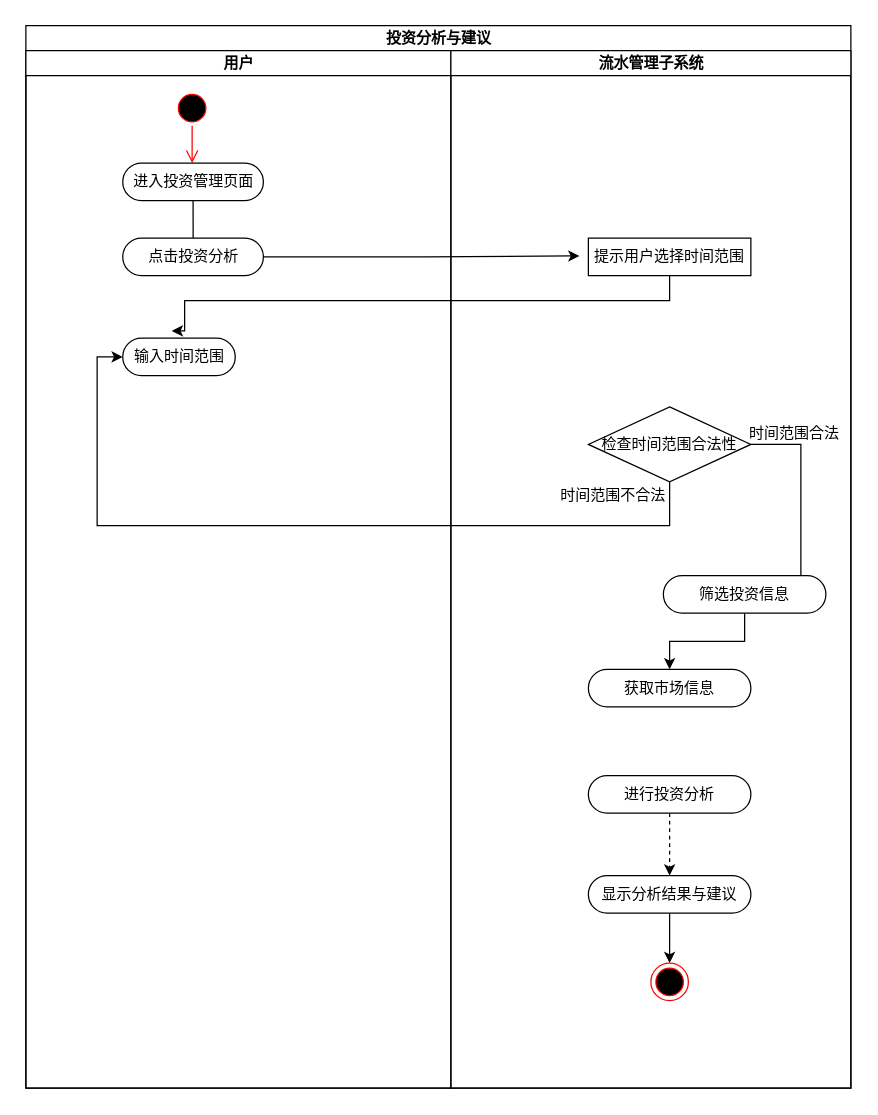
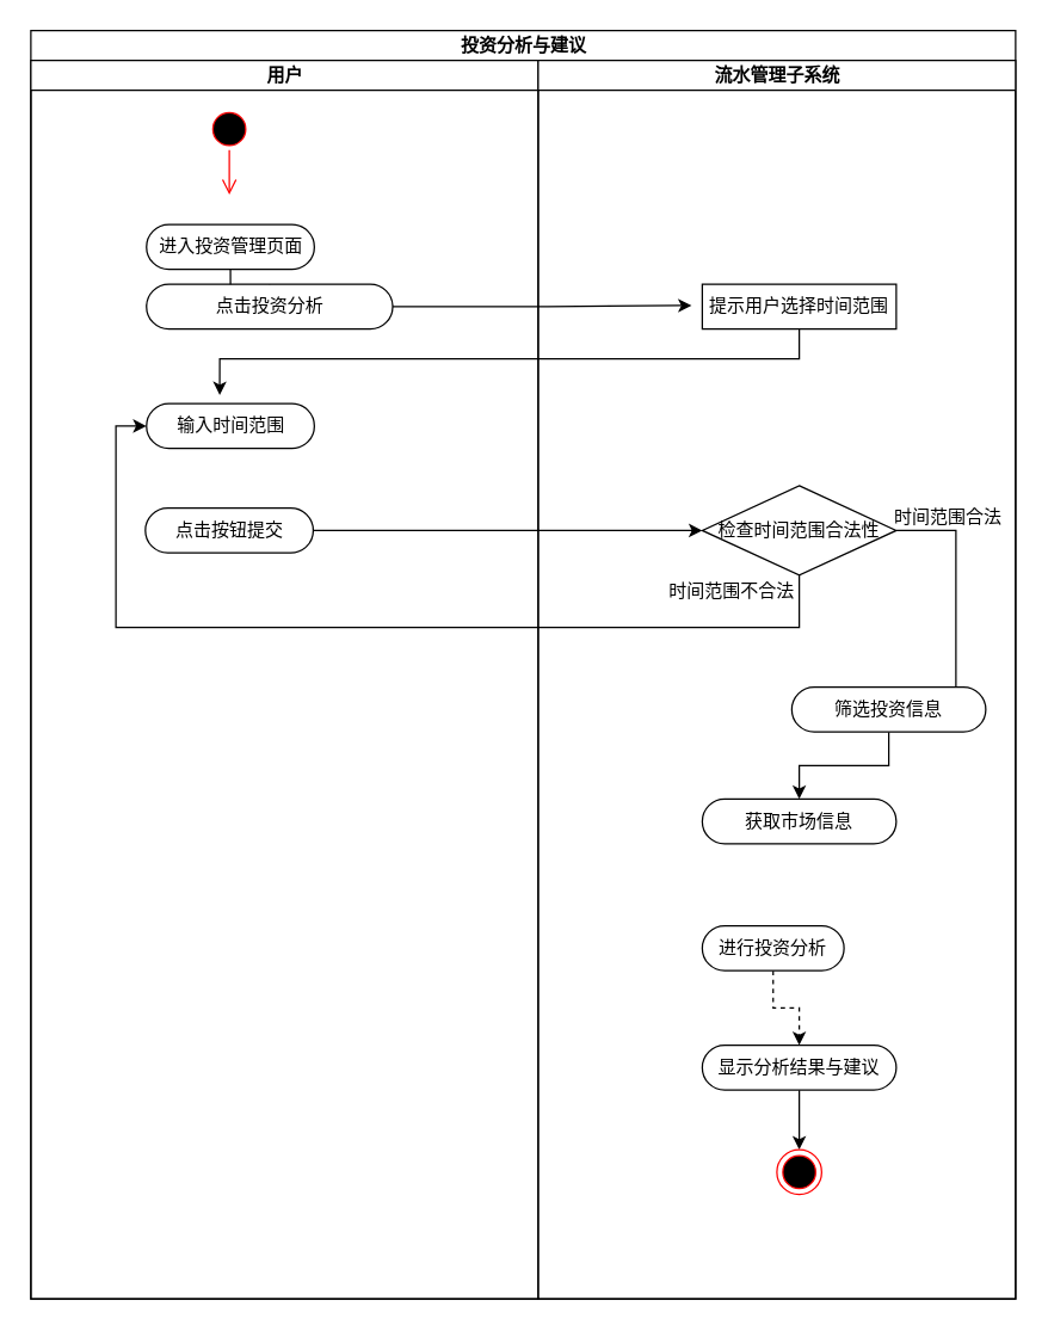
  <mxCell id="0" />
  <mxCell id="1" parent="0" />
  <mxCell id="2" value="投资分析与建议" style="swimlane;childLayout=stackLayout;resizeParent=1;resizeParentMax=0;startSize=20;html=1;" parent="1" vertex="1"><mxGeometry x="20" y="20" width="660" height="850" as="geometry" /></mxCell>
  <mxCell id="3" value="用户" style="swimlane;startSize=20;html=1;" parent="2" vertex="1"><mxGeometry y="20" width="340" height="830" as="geometry" /></mxCell>
  <mxCell id="4" value="" style="ellipse;html=1;shape=startState;fillColor=#000000;strokeColor=#ff0000;" parent="3" vertex="1"><mxGeometry x="118.0" y="31" width="30" height="30" as="geometry" /></mxCell>
  <mxCell id="5" value="" style="edgeStyle=orthogonalEdgeStyle;html=1;verticalAlign=bottom;endArrow=open;endSize=8;strokeColor=#ff0000;rounded=0;" parent="3" edge="1"><mxGeometry relative="1" as="geometry"><mxPoint x="133.0" y="90" as="targetPoint" /><mxPoint x="133.0" y="60" as="sourcePoint" /></mxGeometry></mxCell>
  <mxCell id="6" style="edgeStyle=orthogonalEdgeStyle;rounded=0;orthogonalLoop=1;jettySize=auto;html=1;exitX=0.5;exitY=1;exitDx=0;exitDy=0;endArrow=none;" parent="3" source="7" target="8" edge="1"><mxGeometry relative="1" as="geometry" /></mxCell>
- <mxCell id="7" value="进入投资管理页面" style="rounded=1;whiteSpace=wrap;html=1;shadow=0;comic=0;labelBackgroundColor=none;strokeWidth=1;fontFamily=Verdana;fontSize=12;align=center;arcSize=50;" parent="3" vertex="1"><mxGeometry x="77.5" y="90" width="112.5" height="30" as="geometry" /></mxCell>
- <mxCell id="8" value="点击投资分析" style="rounded=1;whiteSpace=wrap;html=1;shadow=0;comic=0;labelBackgroundColor=none;strokeWidth=1;fontFamily=Verdana;fontSize=12;align=center;arcSize=50;" parent="3" vertex="1"><mxGeometry x="77.5" y="150" width="112.5" height="30" as="geometry" /></mxCell>
- <mxCell id="9" value="输入时间范围" style="rounded=1;whiteSpace=wrap;html=1;shadow=0;comic=0;labelBackgroundColor=none;strokeWidth=1;fontFamily=Verdana;fontSize=12;align=center;arcSize=50;" parent="3" vertex="1"><mxGeometry x="77.5" y="230" width="90" height="30" as="geometry" /></mxCell>
+ <mxCell id="7" value="进入投资管理页面" style="rounded=1;whiteSpace=wrap;html=1;shadow=0;comic=0;labelBackgroundColor=none;strokeWidth=1;fontFamily=Verdana;fontSize=12;align=center;arcSize=50;" parent="3" vertex="1"><mxGeometry x="77.5" y="110" width="112.5" height="30" as="geometry" /></mxCell>
+ <mxCell id="8" value="点击投资分析" style="rounded=1;whiteSpace=wrap;html=1;shadow=0;comic=0;labelBackgroundColor=none;strokeWidth=1;fontFamily=Verdana;fontSize=12;align=center;arcSize=50;" parent="3" vertex="1"><mxGeometry x="77.5" y="150" width="165" height="30" as="geometry" /></mxCell>
+ <mxCell id="9" value="输入时间范围" style="rounded=1;whiteSpace=wrap;html=1;shadow=0;comic=0;labelBackgroundColor=none;strokeWidth=1;fontFamily=Verdana;fontSize=12;align=center;arcSize=50;" parent="3" vertex="1"><mxGeometry x="77.5" y="230" width="112.5" height="30" as="geometry" /></mxCell>
+ <mxCell id="10" value="点击按钮提交" style="rounded=1;whiteSpace=wrap;html=1;shadow=0;comic=0;labelBackgroundColor=none;strokeWidth=1;fontFamily=Verdana;fontSize=12;align=center;arcSize=50;" parent="3" vertex="1"><mxGeometry x="76.75" y="300" width="112.5" height="30" as="geometry" /></mxCell>
  <mxCell id="11" style="edgeStyle=orthogonalEdgeStyle;rounded=0;orthogonalLoop=1;jettySize=auto;html=1;entryX=-0.055;entryY=0.474;entryDx=0;entryDy=0;entryPerimeter=0;" parent="2" source="8" target="16" edge="1"><mxGeometry relative="1" as="geometry" /></mxCell>
  <mxCell id="12" style="edgeStyle=orthogonalEdgeStyle;rounded=0;orthogonalLoop=1;jettySize=auto;html=1;entryX=0.436;entryY=-0.192;entryDx=0;entryDy=0;entryPerimeter=0;" parent="2" source="16" target="9" edge="1"><mxGeometry relative="1" as="geometry"><Array as="points"><mxPoint x="515" y="220" /><mxPoint x="127" y="220" /></Array></mxGeometry></mxCell>
+ <mxCell id="13" style="edgeStyle=orthogonalEdgeStyle;rounded=0;orthogonalLoop=1;jettySize=auto;html=1;entryX=0;entryY=0.5;entryDx=0;entryDy=0;" parent="2" source="10" target="18" edge="1"><mxGeometry relative="1" as="geometry" /></mxCell>
  <mxCell id="14" style="edgeStyle=orthogonalEdgeStyle;rounded=0;orthogonalLoop=1;jettySize=auto;html=1;entryX=0;entryY=0.5;entryDx=0;entryDy=0;" parent="2" source="18" target="9" edge="1"><mxGeometry relative="1" as="geometry"><Array as="points"><mxPoint x="515" y="400" /><mxPoint x="57" y="400" /><mxPoint x="57" y="265" /></Array></mxGeometry></mxCell>
  <mxCell id="15" value="流水管理子系统" style="swimlane;startSize=20;html=1;" parent="2" vertex="1"><mxGeometry x="340" y="20" width="320" height="830" as="geometry" /></mxCell>
  <mxCell id="16" value="提示用户选择时间范围" style="whiteSpace=wrap;html=1;shadow=0;comic=0;labelBackgroundColor=none;strokeWidth=1;fontFamily=Verdana;fontSize=12;align=center;arcSize=50;rounded=0;" parent="15" vertex="1"><mxGeometry x="110" y="150" width="130" height="30" as="geometry" /></mxCell>
  <mxCell id="17" style="edgeStyle=orthogonalEdgeStyle;rounded=0;orthogonalLoop=1;jettySize=auto;html=1;entryX=1;entryY=0.5;entryDx=0;entryDy=0;" parent="15" source="18" target="21" edge="1"><mxGeometry relative="1" as="geometry"><Array as="points"><mxPoint x="280" y="315" /><mxPoint x="280" y="435" /></Array></mxGeometry></mxCell>
  <mxCell id="18" value="检查时间范围合法性" style="rhombus;whiteSpace=wrap;html=1;" parent="15" vertex="1"><mxGeometry x="110.0" y="285" width="130" height="60" as="geometry" /></mxCell>
  <mxCell id="19" value="时间范围不合法" style="text;html=1;strokeColor=none;fillColor=none;align=center;verticalAlign=middle;whiteSpace=wrap;rounded=0;" parent="15" vertex="1"><mxGeometry x="85.0" y="341" width="90" height="30" as="geometry" /></mxCell>
  <mxCell id="20" style="edgeStyle=orthogonalEdgeStyle;rounded=0;orthogonalLoop=1;jettySize=auto;html=1;" edge="1" parent="15" source="21" target="28"><mxGeometry relative="1" as="geometry" /></mxCell>
  <mxCell id="21" value="筛选投资信息" style="rounded=1;whiteSpace=wrap;html=1;shadow=0;comic=0;labelBackgroundColor=none;strokeWidth=1;fontFamily=Verdana;fontSize=12;align=center;arcSize=50;" parent="15" vertex="1"><mxGeometry x="170" y="420" width="130" height="30" as="geometry" /></mxCell>
  <mxCell id="22" value="时间范围合法" style="text;html=1;strokeColor=none;fillColor=none;align=center;verticalAlign=middle;whiteSpace=wrap;rounded=0;" parent="15" vertex="1"><mxGeometry x="230.0" y="291" width="90" height="30" as="geometry" /></mxCell>
  <mxCell id="23" style="edgeStyle=orthogonalEdgeStyle;rounded=0;orthogonalLoop=1;jettySize=auto;html=1;exitX=0.5;exitY=1;exitDx=0;exitDy=0;entryX=0.5;entryY=0;entryDx=0;entryDy=0;dashed=1;" parent="15" source="24" target="26" edge="1"><mxGeometry relative="1" as="geometry" /></mxCell>
- <mxCell id="24" value="进行投资分析" style="rounded=1;whiteSpace=wrap;html=1;shadow=0;comic=0;labelBackgroundColor=none;strokeWidth=1;fontFamily=Verdana;fontSize=12;align=center;arcSize=50;" parent="15" vertex="1"><mxGeometry x="110" y="580" width="130" height="30" as="geometry" /></mxCell>
+ <mxCell id="24" value="进行投资分析" style="rounded=1;whiteSpace=wrap;html=1;shadow=0;comic=0;labelBackgroundColor=none;strokeWidth=1;fontFamily=Verdana;fontSize=12;align=center;arcSize=50;" parent="15" vertex="1"><mxGeometry x="110" y="580" width="95" height="30" as="geometry" /></mxCell>
  <mxCell id="25" style="edgeStyle=orthogonalEdgeStyle;rounded=0;orthogonalLoop=1;jettySize=auto;html=1;entryX=0.5;entryY=0;entryDx=0;entryDy=0;" parent="15" source="26" target="27" edge="1"><mxGeometry relative="1" as="geometry" /></mxCell>
  <mxCell id="26" value="显示分析结果与建议" style="rounded=1;whiteSpace=wrap;html=1;shadow=0;comic=0;labelBackgroundColor=none;strokeWidth=1;fontFamily=Verdana;fontSize=12;align=center;arcSize=50;" parent="15" vertex="1"><mxGeometry x="110" y="660" width="130" height="30" as="geometry" /></mxCell>
  <mxCell id="27" value="" style="ellipse;html=1;shape=endState;fillColor=#000000;strokeColor=#ff0000;" parent="15" vertex="1"><mxGeometry x="160.0" y="730" width="30" height="30" as="geometry" /></mxCell>
  <mxCell id="28" value="获取市场信息" style="rounded=1;whiteSpace=wrap;html=1;shadow=0;comic=0;labelBackgroundColor=none;strokeWidth=1;fontFamily=Verdana;fontSize=12;align=center;arcSize=50;" vertex="1" parent="15"><mxGeometry x="110" y="495" width="130" height="30" as="geometry" /></mxCell>
